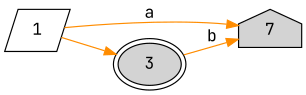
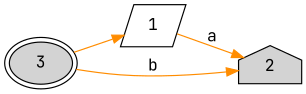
  digraph {
    fontname="JetBrains Mono"
    rankdir=LR
    node [fillcolor=lightgrey fontname="JetBrains Mono" style=filled]
    edge [color=darkorange fontname="JetBrains Mono"]
    n1 [fillcolor=white label=1 shape=parallelogram]
-   n2 [label=7 shape=house]
+   n2 [label=2 shape=house]
    n3 [label=3 peripheries=2 shape=ellipse]
    n1 -> n2 [label=a]
-   n1 -> n3
+   n3 -> n1
    n3 -> n2 [label=b]
  }
